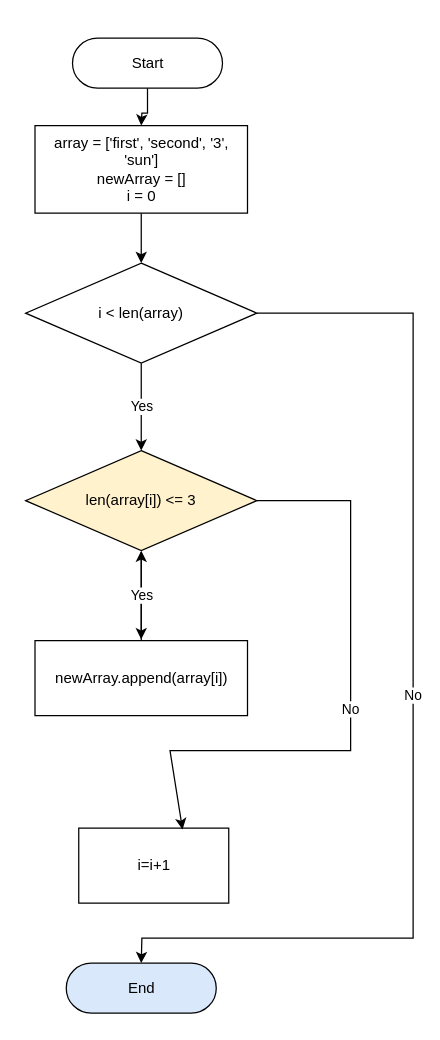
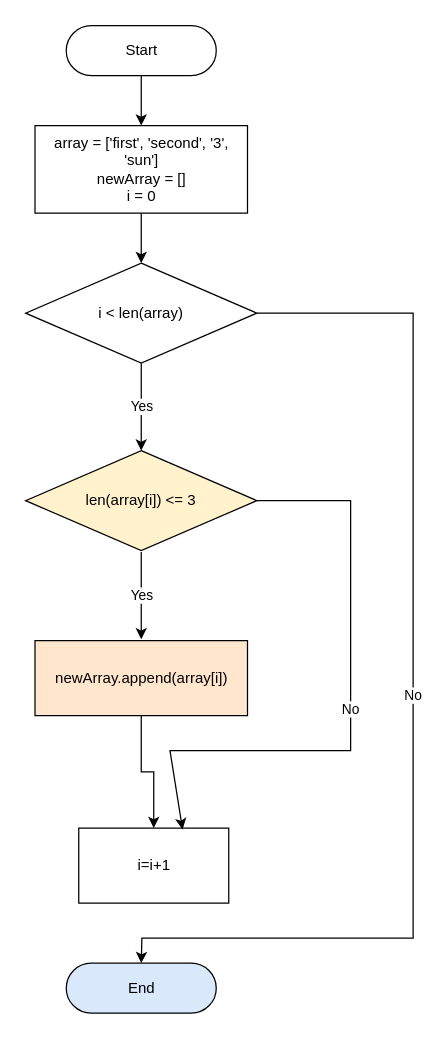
  <mxCell id="0" />
  <mxCell id="1" parent="0" />
  <mxCell id="2" value="" style="edgeStyle=orthogonalEdgeStyle;rounded=0;orthogonalLoop=1;jettySize=auto;html=1;" edge="1" parent="1" source="3"><mxGeometry relative="1" as="geometry"><mxPoint x="112.5" y="100" as="targetPoint" /></mxGeometry></mxCell>
- <mxCell id="3" value="Start" style="rounded=1;whiteSpace=wrap;html=1;fontSize=12;glass=0;strokeWidth=1;shadow=0;arcSize=50;" vertex="1" parent="1"><mxGeometry x="57.5" y="30" width="120" height="40" as="geometry" /></mxCell>
+ <mxCell id="3" value="Start" style="rounded=1;whiteSpace=wrap;html=1;fontSize=12;glass=0;strokeWidth=1;shadow=0;arcSize=50;" vertex="1" parent="1"><mxGeometry x="52.5" y="20" width="120" height="40" as="geometry" /></mxCell>
  <mxCell id="4" value="" style="edgeStyle=orthogonalEdgeStyle;rounded=0;orthogonalLoop=1;jettySize=auto;html=1;" edge="1" parent="1" source="5" target="6"><mxGeometry relative="1" as="geometry" /></mxCell>
  <mxCell id="5" value="array =&amp;nbsp;['first', 'second', '3', 'sun']&lt;br&gt;newArray = []&lt;br&gt;i = 0" style="rounded=0;whiteSpace=wrap;html=1;" vertex="1" parent="1"><mxGeometry x="27.5" y="100" width="170" height="70" as="geometry" /></mxCell>
  <mxCell id="6" value="i &amp;lt; len(array)" style="rhombus;whiteSpace=wrap;html=1;" vertex="1" parent="1"><mxGeometry x="20" y="210" width="185" height="80" as="geometry" /></mxCell>
  <mxCell id="7" value="Yes" style="endArrow=classic;html=1;rounded=0;exitX=0.5;exitY=1;exitDx=0;exitDy=0;" edge="1" parent="1"><mxGeometry relative="1" as="geometry"><mxPoint x="112.5" y="290" as="sourcePoint" /><mxPoint x="112.5" y="360" as="targetPoint" /></mxGeometry></mxCell>
  <mxCell id="8" value="len(array[i]) &amp;lt;= 3" style="rhombus;whiteSpace=wrap;html=1;fillColor=#fff2cc;" vertex="1" parent="1"><mxGeometry x="20" y="360" width="185" height="80" as="geometry" /></mxCell>
- <mxCell id="9" value="" style="edgeStyle=orthogonalEdgeStyle;rounded=0;orthogonalLoop=1;jettySize=auto;html=1;" edge="1" parent="1" source="10" target="8"><mxGeometry relative="1" as="geometry" /></mxCell>
- <mxCell id="10" value="newArray.append(array[i])" style="rounded=0;whiteSpace=wrap;html=1;" vertex="1" parent="1"><mxGeometry x="27.5" y="512" width="170" height="60" as="geometry" /></mxCell>
+ <mxCell id="9" value="" style="edgeStyle=orthogonalEdgeStyle;rounded=0;orthogonalLoop=1;jettySize=auto;html=1;" edge="1" parent="1" source="10" target="12"><mxGeometry relative="1" as="geometry" /></mxCell>
+ <mxCell id="10" value="newArray.append(array[i])" style="rounded=0;whiteSpace=wrap;html=1;fillColor=#ffe6cc;" vertex="1" parent="1"><mxGeometry x="27.5" y="512" width="170" height="60" as="geometry" /></mxCell>
  <mxCell id="11" value="Yes" style="endArrow=classic;html=1;rounded=0;exitX=0.5;exitY=1;exitDx=0;exitDy=0;" edge="1" parent="1"><mxGeometry relative="1" as="geometry"><mxPoint x="112.5" y="441" as="sourcePoint" /><mxPoint x="112.5" y="511" as="targetPoint" /></mxGeometry></mxCell>
  <mxCell id="12" value="i=i+1" style="whiteSpace=wrap;html=1;rounded=0;" vertex="1" parent="1"><mxGeometry x="62.5" y="662" width="120" height="60" as="geometry" /></mxCell>
  <mxCell id="13" value="No" style="endArrow=classic;html=1;rounded=0;exitX=1;exitY=0.5;exitDx=0;exitDy=0;entryX=0.692;entryY=0.017;entryDx=0;entryDy=0;entryPerimeter=0;" edge="1" parent="1" source="8" target="12"><mxGeometry relative="1" as="geometry"><mxPoint x="477.5" y="400" as="sourcePoint" /><mxPoint x="592.5" y="400" as="targetPoint" /><Array as="points"><mxPoint x="280" y="400" /><mxPoint x="280" y="600" /><mxPoint x="135.5" y="600" /></Array></mxGeometry></mxCell>
  <mxCell id="14" value="End" style="rounded=1;whiteSpace=wrap;html=1;fontSize=12;glass=0;strokeWidth=1;shadow=0;arcSize=50;fillColor=#dae8fc;" vertex="1" parent="1"><mxGeometry x="52.5" y="770" width="120" height="40" as="geometry" /></mxCell>
  <mxCell id="15" value="No" style="endArrow=classic;html=1;rounded=0;exitX=1;exitY=0.5;exitDx=0;exitDy=0;entryX=0.5;entryY=0;entryDx=0;entryDy=0;" edge="1" parent="1" source="6" target="14"><mxGeometry relative="1" as="geometry"><mxPoint x="215" y="410" as="sourcePoint" /><mxPoint x="145.54" y="663.02" as="targetPoint" /><Array as="points"><mxPoint x="330" y="250" /><mxPoint x="330" y="750" /><mxPoint x="113" y="750" /></Array></mxGeometry></mxCell>
